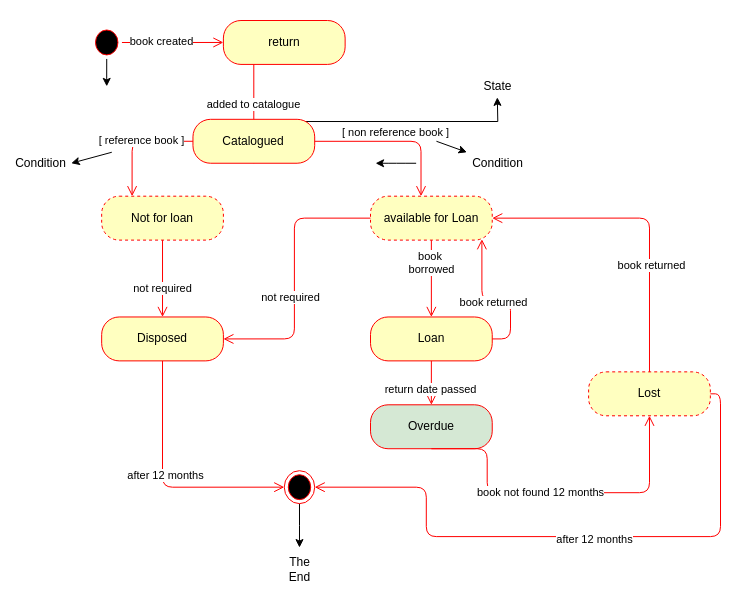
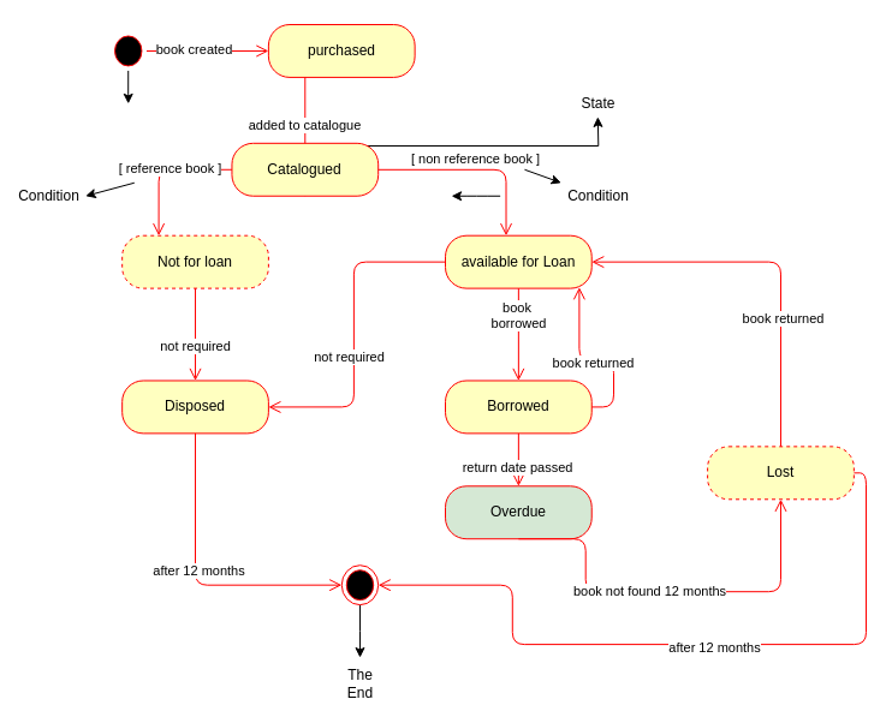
  <mxCell id="0" />
  <mxCell id="1" parent="0" />
  <mxCell id="2" value="" style="group" parent="1" vertex="1" connectable="0"><mxGeometry x="20" y="20" width="700" height="560" as="geometry" /></mxCell>
  <mxCell id="3" style="edgeStyle=orthogonalEdgeStyle;rounded=0;orthogonalLoop=1;jettySize=auto;html=1;" parent="2" source="4" edge="1"><mxGeometry relative="1" as="geometry"><mxPoint x="86.232" y="65.882" as="targetPoint" /></mxGeometry></mxCell>
  <mxCell id="4" value="" style="ellipse;html=1;shape=startState;fillColor=#000000;strokeColor=#ff0000;" parent="2" vertex="1"><mxGeometry x="71.014" y="5.49" width="30.435" height="32.941" as="geometry" /></mxCell>
  <mxCell id="5" value="" style="edgeStyle=orthogonalEdgeStyle;html=1;verticalAlign=bottom;endArrow=open;endSize=8;strokeColor=#ff0000;entryX=0;entryY=0.5;entryDx=0;entryDy=0;" parent="2" source="4" target="7" edge="1"><mxGeometry relative="1" as="geometry"><mxPoint x="263.768" y="38.431" as="targetPoint" /></mxGeometry></mxCell>
  <mxCell id="6" value="book created" style="edgeLabel;html=1;align=center;verticalAlign=middle;resizable=0;points=[];" parent="5" vertex="1" connectable="0"><mxGeometry x="-0.24" y="2" relative="1" as="geometry"><mxPoint as="offset" /></mxGeometry></mxCell>
- <mxCell id="7" value="return" style="rounded=1;whiteSpace=wrap;html=1;arcSize=40;fontColor=#000000;fillColor=#ffffc0;strokeColor=#ff0000;" parent="2" vertex="1"><mxGeometry x="202.899" width="121.739" height="43.922" as="geometry" /></mxCell>
+ <mxCell id="7" value="purchased" style="rounded=1;whiteSpace=wrap;html=1;arcSize=40;fontColor=#000000;fillColor=#ffffc0;strokeColor=#ff0000;" parent="2" vertex="1"><mxGeometry x="202.899" width="121.739" height="43.922" as="geometry" /></mxCell>
  <mxCell id="8" value="added to catalogue" style="edgeStyle=orthogonalEdgeStyle;html=1;verticalAlign=bottom;endArrow=none;endSize=8;strokeColor=#ff0000;" parent="2" source="7" target="10" edge="1"><mxGeometry relative="1" as="geometry"><mxPoint x="233.333" y="153.725" as="targetPoint" /><Array as="points"><mxPoint x="233.333" y="142.745" /></Array></mxGeometry></mxCell>
  <mxCell id="9" style="edgeStyle=orthogonalEdgeStyle;rounded=0;orthogonalLoop=1;jettySize=auto;html=1;exitX=0.927;exitY=0.05;exitDx=0;exitDy=0;exitPerimeter=0;" parent="2" source="10" edge="1"><mxGeometry relative="1" as="geometry"><mxPoint x="476.812" y="76.863" as="targetPoint" /></mxGeometry></mxCell>
  <mxCell id="10" value="Catalogued" style="rounded=1;whiteSpace=wrap;html=1;arcSize=40;fontColor=#000000;fillColor=#ffffc0;strokeColor=#ff0000;" parent="2" vertex="1"><mxGeometry x="172.464" y="98.824" width="121.739" height="43.922" as="geometry" /></mxCell>
- <mxCell id="11" value="available for Loan" style="rounded=1;whiteSpace=wrap;html=1;arcSize=40;fontColor=#000000;fillColor=#ffffc0;strokeColor=#ff0000;dashed=1;" parent="2" vertex="1"><mxGeometry x="350" y="175.686" width="121.739" height="43.922" as="geometry" /></mxCell>
- <mxCell id="12" value="Loan" style="rounded=1;whiteSpace=wrap;html=1;arcSize=40;fontColor=#000000;fillColor=#ffffc0;strokeColor=#ff0000;" parent="2" vertex="1"><mxGeometry x="350" y="296.471" width="121.739" height="43.922" as="geometry" /></mxCell>
+ <mxCell id="11" value="available for Loan" style="rounded=1;whiteSpace=wrap;html=1;arcSize=40;fontColor=#000000;fillColor=#ffffc0;strokeColor=#ff0000;" parent="2" vertex="1"><mxGeometry x="350" y="175.686" width="121.739" height="43.922" as="geometry" /></mxCell>
+ <mxCell id="12" value="Borrowed" style="rounded=1;whiteSpace=wrap;html=1;arcSize=40;fontColor=#000000;fillColor=#ffffc0;strokeColor=#ff0000;" parent="2" vertex="1"><mxGeometry x="350" y="296.471" width="121.739" height="43.922" as="geometry" /></mxCell>
  <mxCell id="13" value="book&amp;nbsp;&lt;br&gt;borrowed" style="edgeStyle=orthogonalEdgeStyle;html=1;verticalAlign=bottom;endArrow=open;endSize=8;strokeColor=#ff0000;" parent="2" source="11" target="12" edge="1"><mxGeometry relative="1" as="geometry"><mxPoint x="466.667" y="329.412" as="targetPoint" /><mxPoint x="466.667" y="258.039" as="sourcePoint" /></mxGeometry></mxCell>
  <mxCell id="14" value="Overdue" style="rounded=1;whiteSpace=wrap;html=1;arcSize=40;fontColor=#000000;fillColor=#d5e8d4;strokeColor=#ff0000;" parent="2" vertex="1"><mxGeometry x="350" y="384.314" width="121.739" height="43.922" as="geometry" /></mxCell>
  <mxCell id="15" value="" style="edgeStyle=orthogonalEdgeStyle;html=1;align=left;verticalAlign=bottom;endArrow=open;endSize=8;strokeColor=#ff0000;exitX=0.5;exitY=1;exitDx=0;exitDy=0;entryX=0.5;entryY=0;entryDx=0;entryDy=0;" parent="2" source="12" target="14" edge="1"><mxGeometry x="-1" relative="1" as="geometry"><mxPoint x="415.942" y="247.059" as="targetPoint" /><mxPoint x="309.42" y="247.059" as="sourcePoint" /><Array as="points" /></mxGeometry></mxCell>
  <mxCell id="16" value="return date passed" style="edgeLabel;html=1;align=center;verticalAlign=middle;resizable=0;points=[];" parent="15" vertex="1" connectable="0"><mxGeometry x="0.253" y="-1" relative="1" as="geometry"><mxPoint as="offset" /></mxGeometry></mxCell>
  <mxCell id="17" value="Lost" style="rounded=1;whiteSpace=wrap;html=1;arcSize=40;fontColor=#000000;fillColor=#ffffc0;strokeColor=#ff0000;dashed=1;" parent="2" vertex="1"><mxGeometry x="568.116" y="351.373" width="121.739" height="43.922" as="geometry" /></mxCell>
  <mxCell id="18" value="" style="edgeStyle=orthogonalEdgeStyle;html=1;verticalAlign=bottom;endArrow=open;endSize=8;strokeColor=#ff0000;exitX=0.5;exitY=1;exitDx=0;exitDy=0;entryX=0.5;entryY=1;entryDx=0;entryDy=0;" parent="2" source="14" target="17" edge="1"><mxGeometry relative="1" as="geometry"><mxPoint x="669.565" y="472.157" as="targetPoint" /><mxPoint x="476.812" y="269.02" as="sourcePoint" /><Array as="points"><mxPoint x="466.667" y="472.157" /><mxPoint x="628.986" y="472.157" /></Array></mxGeometry></mxCell>
  <mxCell id="19" value="book not found 12 months" style="edgeLabel;html=1;align=center;verticalAlign=middle;resizable=0;points=[];" parent="18" vertex="1" connectable="0"><mxGeometry x="-0.095" y="1" relative="1" as="geometry"><mxPoint as="offset" /></mxGeometry></mxCell>
  <mxCell id="20" value="Disposed" style="rounded=1;whiteSpace=wrap;html=1;arcSize=40;fontColor=#000000;fillColor=#ffffc0;strokeColor=#ff0000;" parent="2" vertex="1"><mxGeometry x="81.159" y="296.471" width="121.739" height="43.922" as="geometry" /></mxCell>
  <mxCell id="21" value="[ non reference book ]" style="edgeStyle=orthogonalEdgeStyle;html=1;verticalAlign=bottom;endArrow=open;endSize=8;strokeColor=#ff0000;entryX=0.415;entryY=0;entryDx=0;entryDy=0;entryPerimeter=0;" parent="2" source="10" target="11" edge="1"><mxGeometry relative="1" as="geometry"><mxPoint x="233.333" y="186.667" as="targetPoint" /><mxPoint x="476.812" y="269.02" as="sourcePoint" /><Array as="points"><mxPoint x="400.725" y="120.784" /></Array></mxGeometry></mxCell>
  <mxCell id="22" value="" style="edgeStyle=orthogonalEdgeStyle;html=1;verticalAlign=bottom;endArrow=open;endSize=8;strokeColor=#ff0000;exitX=0.5;exitY=0;exitDx=0;exitDy=0;entryX=1;entryY=0.5;entryDx=0;entryDy=0;" parent="2" source="17" target="11" edge="1"><mxGeometry relative="1" as="geometry"><mxPoint x="476.812" y="318.431" as="targetPoint" /><mxPoint x="476.812" y="269.02" as="sourcePoint" /></mxGeometry></mxCell>
  <mxCell id="23" value="book returned" style="edgeLabel;html=1;align=center;verticalAlign=middle;resizable=0;points=[];" parent="22" vertex="1" connectable="0"><mxGeometry x="-0.312" y="-2" relative="1" as="geometry"><mxPoint as="offset" /></mxGeometry></mxCell>
  <mxCell id="24" value="Not for loan" style="rounded=1;whiteSpace=wrap;html=1;arcSize=40;fontColor=#000000;fillColor=#ffffc0;strokeColor=#ff0000;dashed=1;" parent="2" vertex="1"><mxGeometry x="81.159" y="175.686" width="121.739" height="43.922" as="geometry" /></mxCell>
  <mxCell id="25" style="edgeStyle=orthogonalEdgeStyle;rounded=0;orthogonalLoop=1;jettySize=auto;html=1;" parent="2" source="26" edge="1"><mxGeometry relative="1" as="geometry"><mxPoint x="278.986" y="527.059" as="targetPoint" /></mxGeometry></mxCell>
  <mxCell id="26" value="" style="ellipse;html=1;shape=endState;fillColor=#000000;strokeColor=#ff0000;" parent="2" vertex="1"><mxGeometry x="263.768" y="450.196" width="30.435" height="32.941" as="geometry" /></mxCell>
  <mxCell id="27" value="" style="edgeStyle=orthogonalEdgeStyle;html=1;align=left;verticalAlign=top;endArrow=open;endSize=8;strokeColor=#ff0000;exitX=0;exitY=0.5;exitDx=0;exitDy=0;entryX=0.25;entryY=0;entryDx=0;entryDy=0;" parent="2" source="10" target="24" edge="1"><mxGeometry x="-1" relative="1" as="geometry"><mxPoint x="152.174" y="307.451" as="targetPoint" /><mxPoint x="152.174" y="230.588" as="sourcePoint" /></mxGeometry></mxCell>
  <mxCell id="28" value="[ reference book ]" style="edgeLabel;html=1;align=center;verticalAlign=middle;resizable=0;points=[];" parent="27" vertex="1" connectable="0"><mxGeometry x="-0.109" y="-1" relative="1" as="geometry"><mxPoint as="offset" /></mxGeometry></mxCell>
  <mxCell id="29" value="" style="edgeStyle=orthogonalEdgeStyle;html=1;align=left;verticalAlign=top;endArrow=open;endSize=8;strokeColor=#ff0000;exitX=0.5;exitY=1;exitDx=0;exitDy=0;entryX=0;entryY=0.5;entryDx=0;entryDy=0;" parent="2" source="20" target="26" edge="1"><mxGeometry x="-1" relative="1" as="geometry"><mxPoint x="152.174" y="307.451" as="targetPoint" /><mxPoint x="152.174" y="230.588" as="sourcePoint" /></mxGeometry></mxCell>
  <mxCell id="30" value="after 12 months" style="edgeLabel;html=1;align=center;verticalAlign=middle;resizable=0;points=[];" parent="29" vertex="1" connectable="0"><mxGeometry x="-0.084" y="2" relative="1" as="geometry"><mxPoint as="offset" /></mxGeometry></mxCell>
  <mxCell id="31" value="" style="edgeStyle=orthogonalEdgeStyle;html=1;align=left;verticalAlign=top;endArrow=open;endSize=8;strokeColor=#ff0000;exitX=0;exitY=0.5;exitDx=0;exitDy=0;entryX=1;entryY=0.5;entryDx=0;entryDy=0;" parent="2" source="11" target="20" edge="1"><mxGeometry x="-1" relative="1" as="geometry"><mxPoint x="263.768" y="329.412" as="targetPoint" /><mxPoint x="152.174" y="351.373" as="sourcePoint" /><Array as="points"><mxPoint x="273.913" y="197.647" /><mxPoint x="273.913" y="318.431" /></Array></mxGeometry></mxCell>
  <mxCell id="32" value="not required" style="edgeLabel;html=1;align=center;verticalAlign=middle;resizable=0;points=[];" parent="31" vertex="1" connectable="0"><mxGeometry x="0.154" y="-4" relative="1" as="geometry"><mxPoint as="offset" /></mxGeometry></mxCell>
  <mxCell id="33" value="" style="edgeStyle=orthogonalEdgeStyle;html=1;align=left;verticalAlign=top;endArrow=open;endSize=8;strokeColor=#ff0000;exitX=0.5;exitY=1;exitDx=0;exitDy=0;entryX=0.5;entryY=0;entryDx=0;entryDy=0;" parent="2" source="24" target="20" edge="1"><mxGeometry x="-1" relative="1" as="geometry"><mxPoint x="142.029" y="296.471" as="targetPoint" /><mxPoint x="233.333" y="285.49" as="sourcePoint" /></mxGeometry></mxCell>
  <mxCell id="34" value="not required" style="edgeLabel;html=1;align=center;verticalAlign=middle;resizable=0;points=[];" parent="33" vertex="1" connectable="0"><mxGeometry x="0.243" y="-1" relative="1" as="geometry"><mxPoint as="offset" /></mxGeometry></mxCell>
  <mxCell id="35" value="" style="edgeStyle=orthogonalEdgeStyle;html=1;verticalAlign=bottom;endArrow=open;endSize=8;strokeColor=#ff0000;entryX=0.915;entryY=0.98;entryDx=0;entryDy=0;entryPerimeter=0;exitX=1;exitY=0.5;exitDx=0;exitDy=0;" parent="2" source="12" target="11" edge="1"><mxGeometry relative="1" as="geometry"><mxPoint x="421.014" y="307.451" as="targetPoint" /><mxPoint x="461" y="300" as="sourcePoint" /><Array as="points"><mxPoint x="490" y="318" /><mxPoint x="490" y="280" /><mxPoint x="461" y="280" /></Array></mxGeometry></mxCell>
  <mxCell id="36" value="book returned" style="edgeLabel;html=1;align=center;verticalAlign=middle;resizable=0;points=[];" parent="35" vertex="1" connectable="0"><mxGeometry x="0.015" y="1" relative="1" as="geometry"><mxPoint as="offset" /></mxGeometry></mxCell>
  <mxCell id="37" value="State" style="text;html=1;strokeColor=none;fillColor=none;align=center;verticalAlign=middle;whiteSpace=wrap;rounded=0;" parent="2" vertex="1"><mxGeometry x="456.522" y="54.902" width="40.58" height="21.961" as="geometry" /></mxCell>
  <mxCell id="38" value="" style="endArrow=classic;html=1;" parent="2" edge="1"><mxGeometry width="50" height="50" relative="1" as="geometry"><mxPoint x="91.304" y="131.765" as="sourcePoint" /><mxPoint x="50.725" y="142.745" as="targetPoint" /></mxGeometry></mxCell>
  <mxCell id="39" value="Condition" style="text;html=1;strokeColor=none;fillColor=none;align=center;verticalAlign=middle;whiteSpace=wrap;rounded=0;" parent="2" vertex="1"><mxGeometry y="131.765" width="40.58" height="21.961" as="geometry" /></mxCell>
  <mxCell id="40" value="" style="endArrow=classic;html=1;" parent="2" edge="1"><mxGeometry width="50" height="50" relative="1" as="geometry"><mxPoint x="415.942" y="120.784" as="sourcePoint" /><mxPoint x="446.377" y="131.765" as="targetPoint" /></mxGeometry></mxCell>
  <mxCell id="41" value="Condition" style="text;html=1;strokeColor=none;fillColor=none;align=center;verticalAlign=middle;whiteSpace=wrap;rounded=0;" parent="2" vertex="1"><mxGeometry x="456.522" y="131.765" width="40.58" height="21.961" as="geometry" /></mxCell>
  <mxCell id="42" value="" style="endArrow=classic;html=1;" parent="2" edge="1"><mxGeometry width="50" height="50" relative="1" as="geometry"><mxPoint x="395.652" y="142.745" as="sourcePoint" /><mxPoint x="355.072" y="142.745" as="targetPoint" /><Array as="points"><mxPoint x="375.362" y="142.745" /></Array></mxGeometry></mxCell>
  <mxCell id="43" value="" style="edgeStyle=orthogonalEdgeStyle;html=1;align=left;verticalAlign=top;endArrow=open;endSize=8;strokeColor=#ff0000;exitX=1;exitY=0.5;exitDx=0;exitDy=0;entryX=1;entryY=0.5;entryDx=0;entryDy=0;" parent="2" source="17" target="26" edge="1"><mxGeometry x="-1" relative="1" as="geometry"><mxPoint x="273.913" y="477.647" as="targetPoint" /><mxPoint x="152.174" y="351.373" as="sourcePoint" /><Array as="points"><mxPoint x="700" y="373.333" /><mxPoint x="700" y="516.078" /><mxPoint x="405.797" y="516.078" /><mxPoint x="405.797" y="466.667" /></Array></mxGeometry></mxCell>
  <mxCell id="44" value="after 12 months" style="edgeLabel;html=1;align=center;verticalAlign=middle;resizable=0;points=[];" parent="43" vertex="1" connectable="0"><mxGeometry x="-0.084" y="2" relative="1" as="geometry"><mxPoint as="offset" /></mxGeometry></mxCell>
  <mxCell id="45" value="The End" style="text;html=1;strokeColor=none;fillColor=none;align=center;verticalAlign=middle;whiteSpace=wrap;rounded=0;" parent="2" vertex="1"><mxGeometry x="258.696" y="538.039" width="40.58" height="21.961" as="geometry" /></mxCell>
